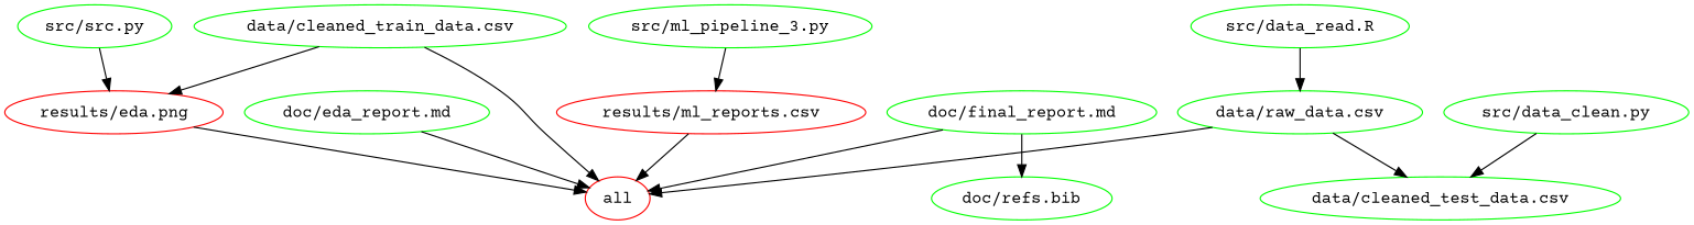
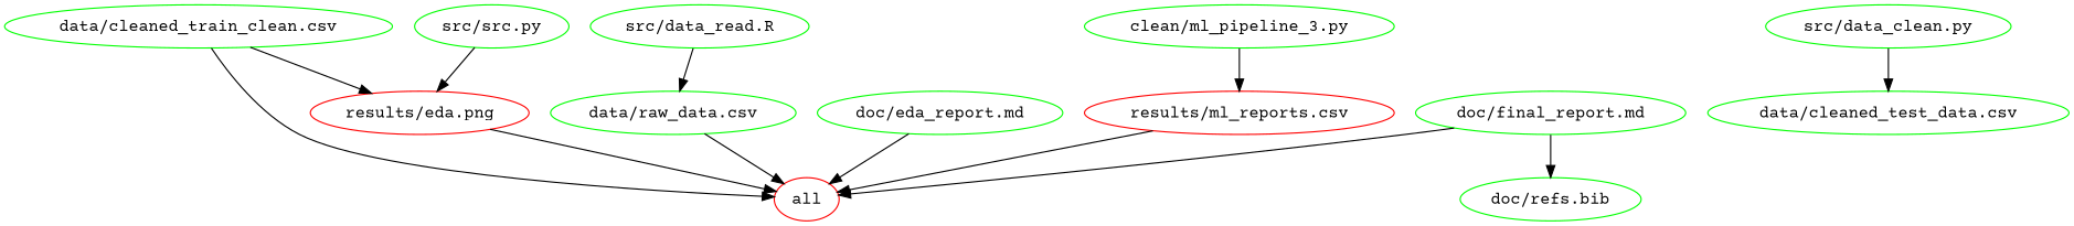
  digraph {
    fontname="Courier Prime"
    node [color=green fontname="Courier Prime"]
    edge [fontname="Courier Prime"]
    n1 [color=red label=all]
    n2 [label="data/cleaned_test_data.csv"]
-   n3 [label="data/cleaned_train_data.csv"]
+   n3 [label="data/cleaned_train_clean.csv"]
    n4 [color=red label="results/eda.png"]
    n5 [label="data/raw_data.csv"]
    n6 [label="doc/eda_report.md"]
    n7 [label="doc/final_report.md"]
    n8 [label="doc/refs.bib"]
    n9 [color=red label="results/ml_reports.csv"]
    n10 [label="src/data_clean.py"]
    n11 [label="src/data_read.R"]
    n12 [label="src/src.py"]
-   n13 [label="src/ml_pipeline_3.py"]
+   n13 [label="clean/ml_pipeline_3.py"]
    n3 -> n1
    n3 -> n4
    n4 -> n1
    n5 -> n1
-   n5 -> n2
    n6 -> n1
    n7 -> n1
    n7 -> n8
    n9 -> n1
    n10 -> n2
    n11 -> n5
    n12 -> n4
    n13 -> n9
  }
